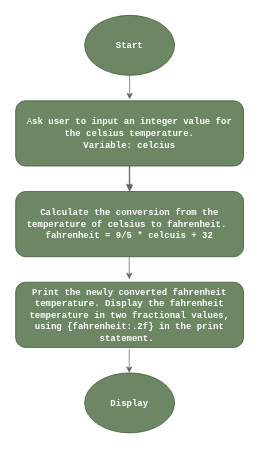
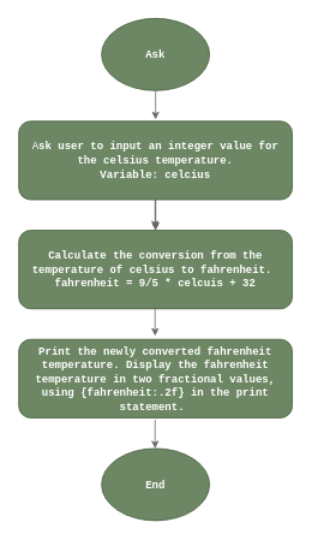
  <mxCell id="0" />
  <mxCell id="1" parent="0" />
- <mxCell id="2" value="&lt;font face=&quot;Courier New&quot;&gt;&lt;b&gt;Start&lt;/b&gt;&lt;/font&gt;" style="ellipse;whiteSpace=wrap;html=1;fillColor=#6d8764;fontColor=#ffffff;strokeColor=#3A5431;" vertex="1" parent="1"><mxGeometry x="112" y="20" width="120" height="80" as="geometry" /></mxCell>
+ <mxCell id="2" value="&lt;font face=&quot;Courier New&quot;&gt;&lt;b&gt;Ask&lt;/b&gt;&lt;/font&gt;" style="ellipse;whiteSpace=wrap;html=1;fillColor=#6d8764;fontColor=#ffffff;strokeColor=#3A5431;" vertex="1" parent="1"><mxGeometry x="112" y="20" width="120" height="80" as="geometry" /></mxCell>
  <mxCell id="3" value="" style="endArrow=classic;html=1;strokeColor=#666666;" edge="1" parent="1" source="2"><mxGeometry width="50" height="50" relative="1" as="geometry"><mxPoint x="172" y="150" as="sourcePoint" /><mxPoint x="172" y="132" as="targetPoint" /></mxGeometry></mxCell>
  <mxCell id="4" value="" style="edgeStyle=none;html=1;strokeColor=#666666;" edge="1" parent="1" source="6" target="8"><mxGeometry relative="1" as="geometry" /></mxCell>
  <mxCell id="5" value="" style="edgeStyle=none;html=1;strokeColor=#666666;" edge="1" parent="1" source="6" target="8"><mxGeometry relative="1" as="geometry" /></mxCell>
  <mxCell id="6" value="&lt;font face=&quot;Courier New&quot;&gt;A&lt;b&gt;sk user to input an integer value for the celsius temperature.&lt;br&gt;Variable: celcius&lt;br&gt;&lt;/b&gt;&lt;/font&gt;" style="rounded=1;whiteSpace=wrap;html=1;fillColor=#6d8764;fontColor=#ffffff;strokeColor=#3A5431;" vertex="1" parent="1"><mxGeometry x="20" y="134" width="304" height="87" as="geometry" /></mxCell>
  <mxCell id="7" value="" style="endArrow=classic;html=1;strokeColor=#666666;" edge="1" parent="1"><mxGeometry width="50" height="50" relative="1" as="geometry"><mxPoint x="171.5" y="221" as="sourcePoint" /><mxPoint x="171.5" y="253" as="targetPoint" /></mxGeometry></mxCell>
  <mxCell id="8" value="&lt;b style=&quot;font-family: &amp;quot;Courier New&amp;quot;;&quot;&gt;Calculate the conversion from the temperature of celsius to fahrenheit.&amp;nbsp;&lt;br&gt;&lt;/b&gt;&lt;b style=&quot;text-align: start; background-color: initial; font-family: &amp;quot;Courier New&amp;quot;;&quot;&gt;fahrenheit = 9/5 * celcuis + 32&lt;/b&gt;&lt;b style=&quot;font-family: &amp;quot;Courier New&amp;quot;;&quot;&gt;&lt;br&gt;&lt;/b&gt;" style="rounded=1;whiteSpace=wrap;html=1;fillColor=#6d8764;fontColor=#ffffff;strokeColor=#3A5431;" vertex="1" parent="1"><mxGeometry x="20" y="255" width="304" height="87" as="geometry" /></mxCell>
  <mxCell id="9" value="" style="endArrow=classic;html=1;strokeColor=#666666;" edge="1" parent="1"><mxGeometry width="50" height="50" relative="1" as="geometry"><mxPoint x="171.5" y="340" as="sourcePoint" /><mxPoint x="171.5" y="372" as="targetPoint" /></mxGeometry></mxCell>
  <mxCell id="10" value="&lt;font face=&quot;Courier New&quot;&gt;&lt;b&gt;Print the newly converted fahrenheit temperature. Display the fahrenheit temperature in two fractional values, using {fahrenheit:.2f} in the print statement.&amp;nbsp;&lt;br&gt;&lt;/b&gt;&lt;/font&gt;" style="rounded=1;whiteSpace=wrap;html=1;fillColor=#6d8764;fontColor=#ffffff;strokeColor=#3A5431;" vertex="1" parent="1"><mxGeometry x="20" y="376" width="304" height="87" as="geometry" /></mxCell>
  <mxCell id="11" value="" style="endArrow=classic;html=1;strokeColor=#666666;" edge="1" parent="1"><mxGeometry width="50" height="50" relative="1" as="geometry"><mxPoint x="171.5" y="465" as="sourcePoint" /><mxPoint x="171.5" y="497" as="targetPoint" /></mxGeometry></mxCell>
- <mxCell id="12" value="&lt;font face=&quot;Courier New&quot;&gt;&lt;b&gt;Display&lt;/b&gt;&lt;/font&gt;" style="ellipse;whiteSpace=wrap;html=1;fillColor=#6d8764;fontColor=#ffffff;strokeColor=#3A5431;" vertex="1" parent="1"><mxGeometry x="112" y="497" width="120" height="80" as="geometry" /></mxCell>
+ <mxCell id="12" value="&lt;font face=&quot;Courier New&quot;&gt;&lt;b&gt;End&lt;/b&gt;&lt;/font&gt;" style="ellipse;whiteSpace=wrap;html=1;fillColor=#6d8764;fontColor=#ffffff;strokeColor=#3A5431;" vertex="1" parent="1"><mxGeometry x="112" y="497" width="120" height="80" as="geometry" /></mxCell>
